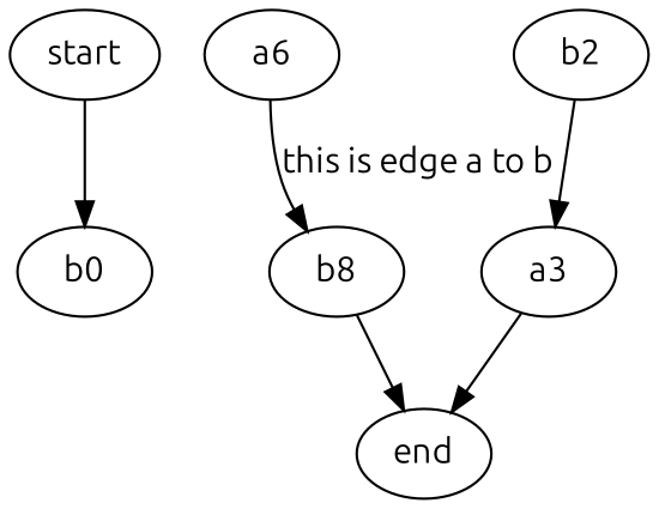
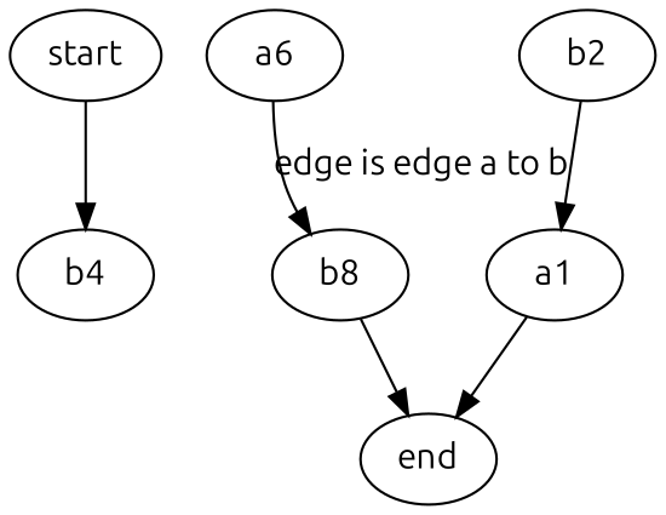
  digraph {
    fontname=Ubuntu
    node [fontname=Ubuntu]
    edge [fontname=Ubuntu]
    start
-   b0
+   b0 [label=b4]
    n3 [label=a6]
    n4 [label=b8]
    end
    b2
-   a3
+   a3 [label=a1]
    start -> b0
-   n3 -> n4 [label="this is edge a to b"]
+   n3 -> n4 [label="edge is edge a to b"]
    n4 -> end
    b2 -> a3
    a3 -> end
  }
